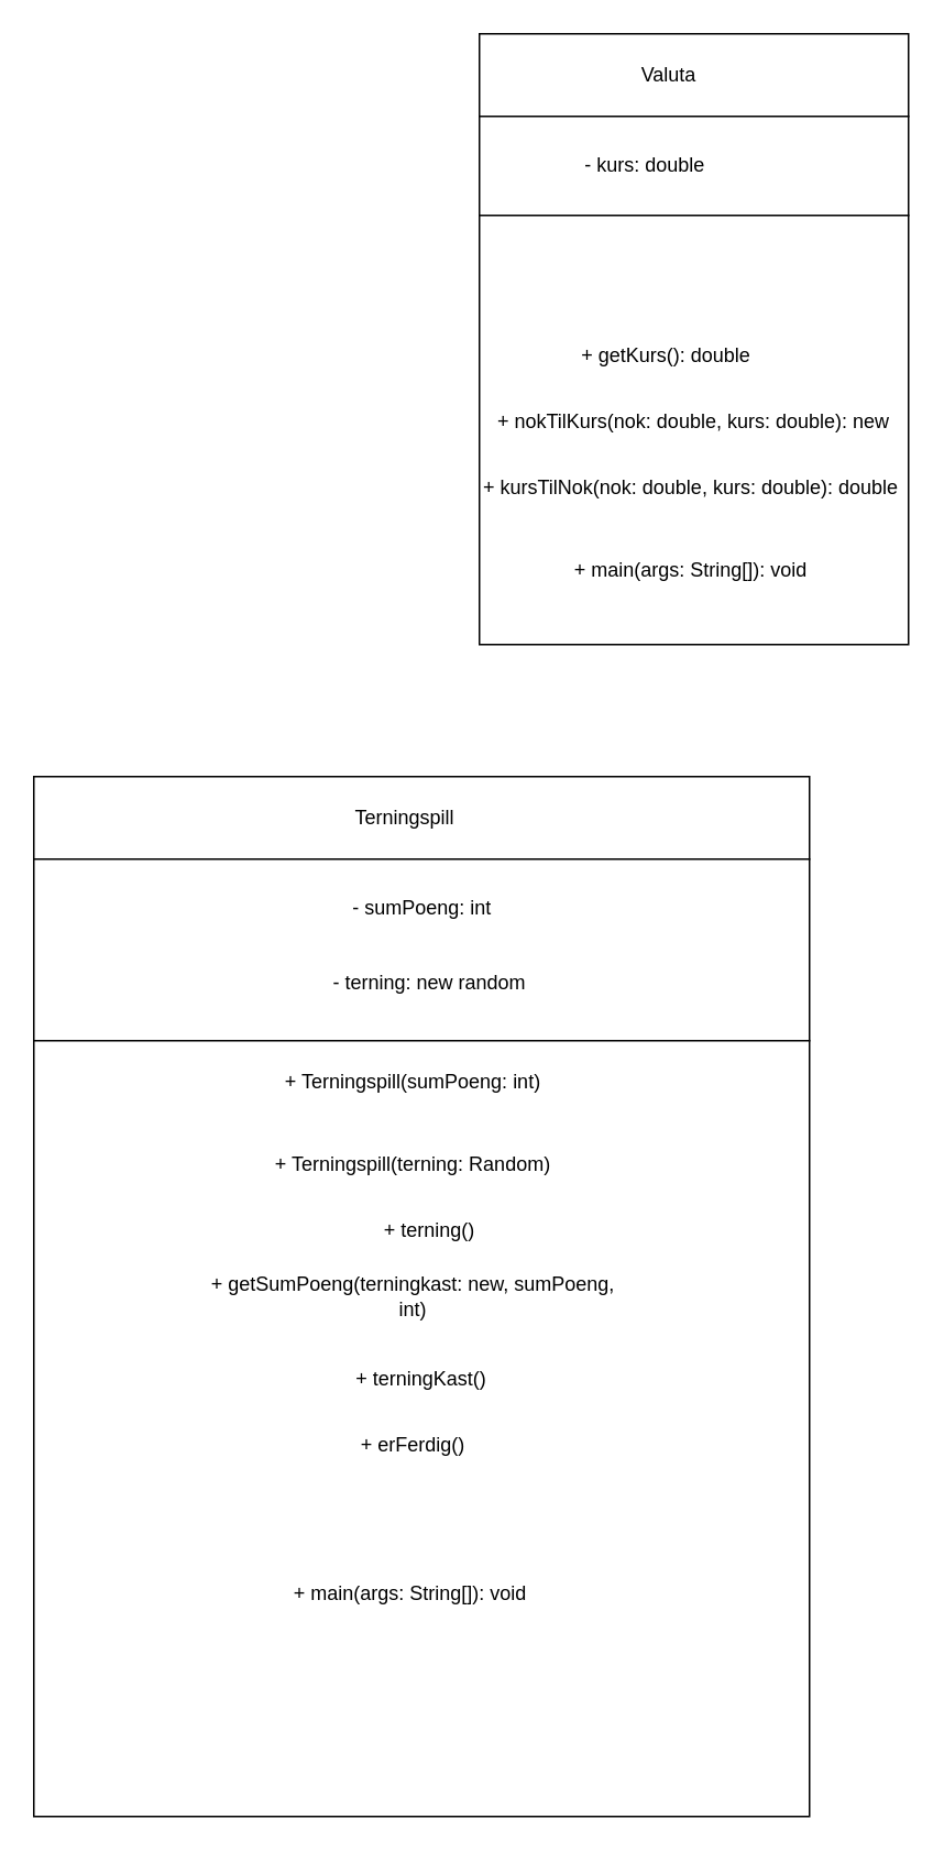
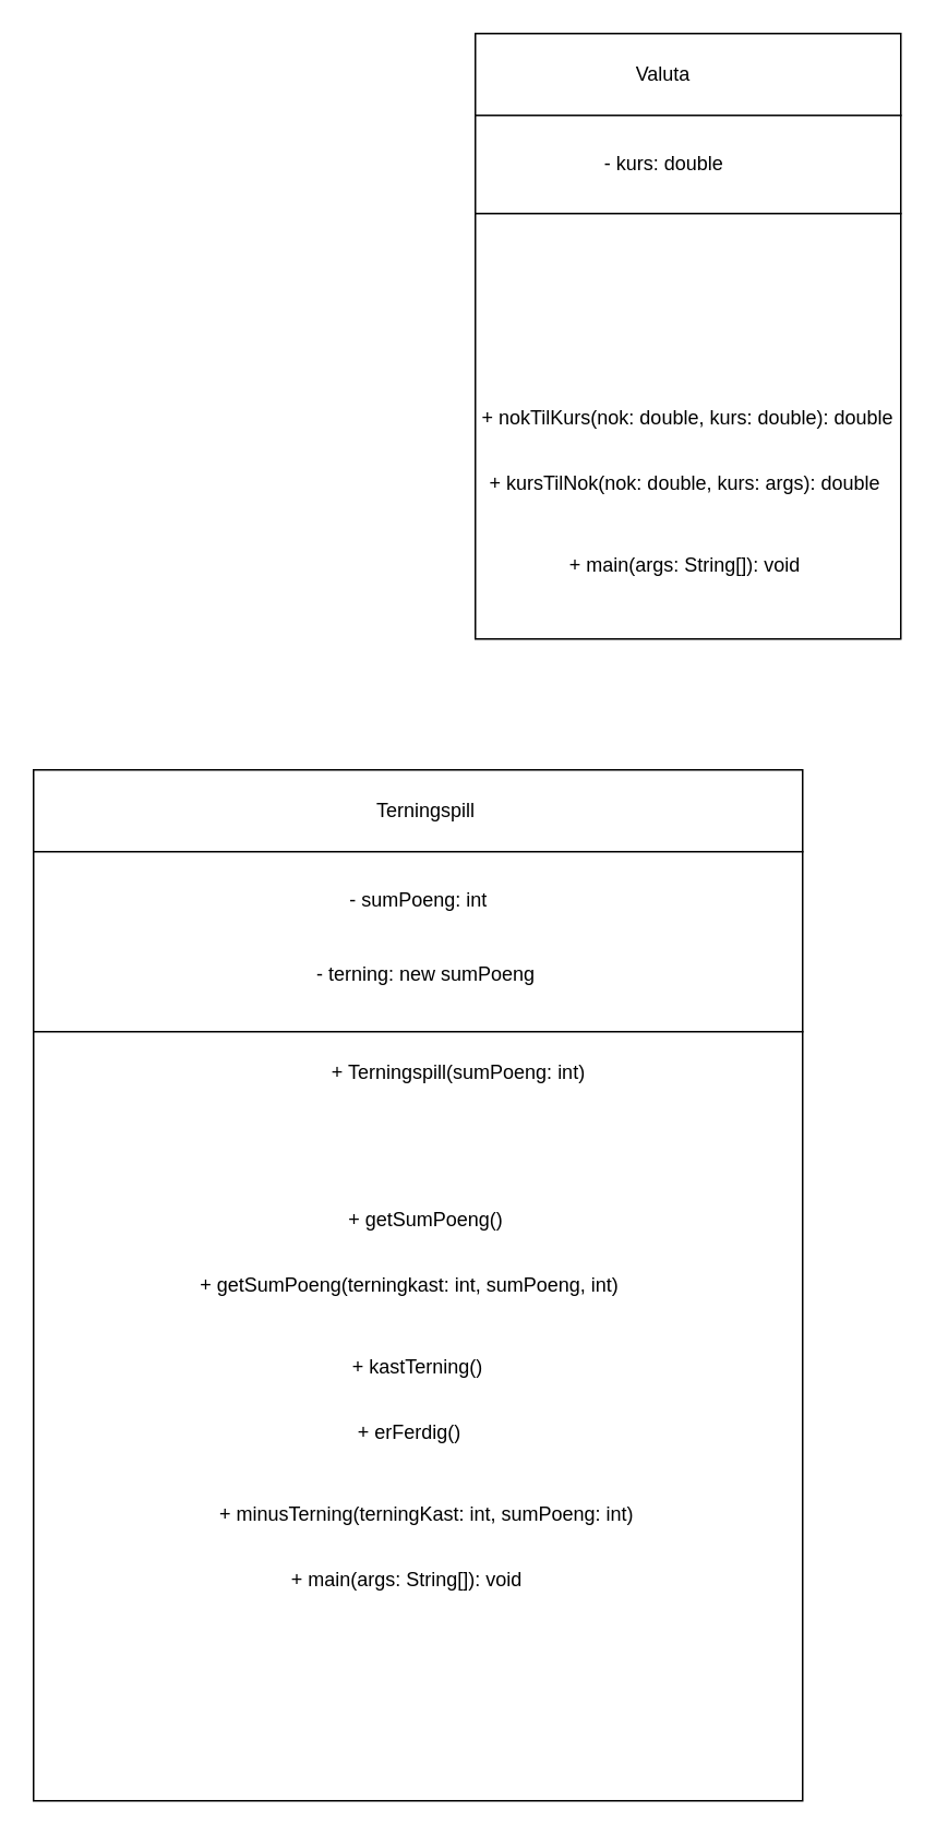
  <mxCell id="0" />
  <mxCell id="1" parent="0" />
  <mxCell id="2" value="" style="rounded=0;whiteSpace=wrap;html=1;" vertex="1" parent="1"><mxGeometry x="290" y="20" width="260" height="50" as="geometry" /></mxCell>
  <mxCell id="3" value="Valuta" style="text;html=1;align=center;verticalAlign=middle;whiteSpace=wrap;rounded=0;" vertex="1" parent="1"><mxGeometry x="375" y="30" width="60" height="30" as="geometry" /></mxCell>
  <mxCell id="4" value="" style="rounded=0;whiteSpace=wrap;html=1;" vertex="1" parent="1"><mxGeometry x="290" y="70" width="260" height="60" as="geometry" /></mxCell>
- <mxCell id="5" value="- kurs: double" style="text;html=1;align=center;verticalAlign=middle;whiteSpace=wrap;rounded=0;" vertex="1" parent="1"><mxGeometry x="327.5" y="85" width="125" height="30" as="geometry" /></mxCell>
+ <mxCell id="5" value="- kurs: double" style="text;html=1;align=center;verticalAlign=middle;whiteSpace=wrap;rounded=0;" vertex="1" parent="1"><mxGeometry x="342.5" y="85" width="125" height="30" as="geometry" /></mxCell>
  <mxCell id="6" value="" style="whiteSpace=wrap;html=1;aspect=fixed;" vertex="1" parent="1"><mxGeometry x="290" y="130" width="260" height="260" as="geometry" /></mxCell>
- <mxCell id="7" value="+ getKurs(): double&amp;nbsp;" style="text;html=1;align=center;verticalAlign=middle;whiteSpace=wrap;rounded=0;" vertex="1" parent="1"><mxGeometry x="300" y="200" width="210" height="30" as="geometry" /></mxCell>
- <mxCell id="8" value="+ nokTilKurs(nok: double, kurs: double): new" style="text;html=1;align=center;verticalAlign=middle;whiteSpace=wrap;rounded=0;" vertex="1" parent="1"><mxGeometry x="290" y="240" width="260" height="30" as="geometry" /></mxCell>
- <mxCell id="9" value="+ kursTilNok(nok: double, kurs: double): double&amp;nbsp;" style="text;html=1;align=center;verticalAlign=middle;whiteSpace=wrap;rounded=0;" vertex="1" parent="1"><mxGeometry x="290" y="280" width="260" height="30" as="geometry" /></mxCell>
+ <mxCell id="8" value="+ nokTilKurs(nok: double, kurs: double): double" style="text;html=1;align=center;verticalAlign=middle;whiteSpace=wrap;rounded=0;" vertex="1" parent="1"><mxGeometry x="290" y="240" width="260" height="30" as="geometry" /></mxCell>
+ <mxCell id="9" value="+ kursTilNok(nok: double, kurs: args): double&amp;nbsp;" style="text;html=1;align=center;verticalAlign=middle;whiteSpace=wrap;rounded=0;" vertex="1" parent="1"><mxGeometry x="290" y="280" width="260" height="30" as="geometry" /></mxCell>
  <mxCell id="10" value="+ main(args: String[]): void&amp;nbsp;" style="text;html=1;align=center;verticalAlign=middle;whiteSpace=wrap;rounded=0;" vertex="1" parent="1"><mxGeometry x="300" y="330" width="240" height="30" as="geometry" /></mxCell>
  <mxCell id="11" value="" style="rounded=0;whiteSpace=wrap;html=1;" vertex="1" parent="1"><mxGeometry x="20" y="470" width="470" height="50" as="geometry" /></mxCell>
- <mxCell id="12" value="Terningspill" style="text;html=1;align=center;verticalAlign=middle;whiteSpace=wrap;rounded=0;" vertex="1" parent="1"><mxGeometry x="215" y="480" width="60" height="30" as="geometry" /></mxCell>
+ <mxCell id="12" value="Terningspill" style="text;html=1;align=center;verticalAlign=middle;whiteSpace=wrap;rounded=0;" vertex="1" parent="1"><mxGeometry x="230" y="480" width="60" height="30" as="geometry" /></mxCell>
  <mxCell id="13" style="edgeStyle=orthogonalEdgeStyle;rounded=0;orthogonalLoop=1;jettySize=auto;html=1;exitX=0.75;exitY=1;exitDx=0;exitDy=0;entryX=0.75;entryY=0;entryDx=0;entryDy=0;" edge="1" parent="1" source="14" target="16"><mxGeometry relative="1" as="geometry" /></mxCell>
  <mxCell id="14" value="" style="rounded=0;whiteSpace=wrap;html=1;" vertex="1" parent="1"><mxGeometry x="20" y="520" width="470" height="110" as="geometry" /></mxCell>
  <mxCell id="15" value="- sumPoeng: int" style="text;html=1;align=center;verticalAlign=middle;whiteSpace=wrap;rounded=0;" vertex="1" parent="1"><mxGeometry x="192.5" y="535" width="125" height="30" as="geometry" /></mxCell>
  <mxCell id="16" value="" style="whiteSpace=wrap;html=1;aspect=fixed;" vertex="1" parent="1"><mxGeometry x="20" y="630" width="470" height="470" as="geometry" /></mxCell>
- <mxCell id="17" value="+ Terningspill(sumPoeng: int)" style="text;html=1;align=center;verticalAlign=middle;whiteSpace=wrap;rounded=0;" vertex="1" parent="1"><mxGeometry x="145" y="640" width="210" height="30" as="geometry" /></mxCell>
- <mxCell id="18" value="+ Terningspill(terning: Random)" style="text;html=1;align=center;verticalAlign=middle;whiteSpace=wrap;rounded=0;" vertex="1" parent="1"><mxGeometry x="145" y="690" width="210" height="30" as="geometry" /></mxCell>
- <mxCell id="19" value="+ terning()" style="text;html=1;align=center;verticalAlign=middle;whiteSpace=wrap;rounded=0;" vertex="1" parent="1"><mxGeometry x="130" y="730" width="260" height="30" as="geometry" /></mxCell>
- <mxCell id="20" value="+ getSumPoeng(terningkast: new, sumPoeng, int)" style="text;html=1;align=center;verticalAlign=middle;whiteSpace=wrap;rounded=0;" vertex="1" parent="1"><mxGeometry x="120" y="770" width="260" height="30" as="geometry" /></mxCell>
+ <mxCell id="17" value="+ Terningspill(sumPoeng: int)" style="text;html=1;align=center;verticalAlign=middle;whiteSpace=wrap;rounded=0;" vertex="1" parent="1"><mxGeometry x="175" y="640" width="210" height="30" as="geometry" /></mxCell>
+ <mxCell id="19" value="+ getSumPoeng()" style="text;html=1;align=center;verticalAlign=middle;whiteSpace=wrap;rounded=0;" vertex="1" parent="1"><mxGeometry x="130" y="730" width="260" height="30" as="geometry" /></mxCell>
+ <mxCell id="20" value="+ getSumPoeng(terningkast: int, sumPoeng, int)" style="text;html=1;align=center;verticalAlign=middle;whiteSpace=wrap;rounded=0;" vertex="1" parent="1"><mxGeometry x="120" y="770" width="260" height="30" as="geometry" /></mxCell>
  <mxCell id="21" value="+ main(args: String[]): void&amp;nbsp;" style="text;html=1;align=center;verticalAlign=middle;whiteSpace=wrap;rounded=0;" vertex="1" parent="1"><mxGeometry x="130" y="950" width="240" height="30" as="geometry" /></mxCell>
- <mxCell id="22" value="- terning: new random" style="text;html=1;align=center;verticalAlign=middle;whiteSpace=wrap;rounded=0;" vertex="1" parent="1"><mxGeometry x="170" y="580" width="180" height="30" as="geometry" /></mxCell>
- <mxCell id="23" value="+ terningKast()" style="text;html=1;align=center;verticalAlign=middle;whiteSpace=wrap;rounded=0;" vertex="1" parent="1"><mxGeometry x="135" y="820" width="240" height="30" as="geometry" /></mxCell>
+ <mxCell id="22" value="- terning: new sumPoeng" style="text;html=1;align=center;verticalAlign=middle;whiteSpace=wrap;rounded=0;" vertex="1" parent="1"><mxGeometry x="170" y="580" width="180" height="30" as="geometry" /></mxCell>
+ <mxCell id="23" value="+ kastTerning()" style="text;html=1;align=center;verticalAlign=middle;whiteSpace=wrap;rounded=0;" vertex="1" parent="1"><mxGeometry x="135" y="820" width="240" height="30" as="geometry" /></mxCell>
  <mxCell id="24" value="+ erFerdig()" style="text;html=1;align=center;verticalAlign=middle;whiteSpace=wrap;rounded=0;" vertex="1" parent="1"><mxGeometry x="50" y="860" width="400" height="30" as="geometry" /></mxCell>
+ <mxCell id="25" value="+ minusTerning(terningKast: int, sumPoeng: int)" style="text;html=1;align=center;verticalAlign=middle;whiteSpace=wrap;rounded=0;" vertex="1" parent="1"><mxGeometry x="102.5" y="910" width="315" height="30" as="geometry" /></mxCell>
